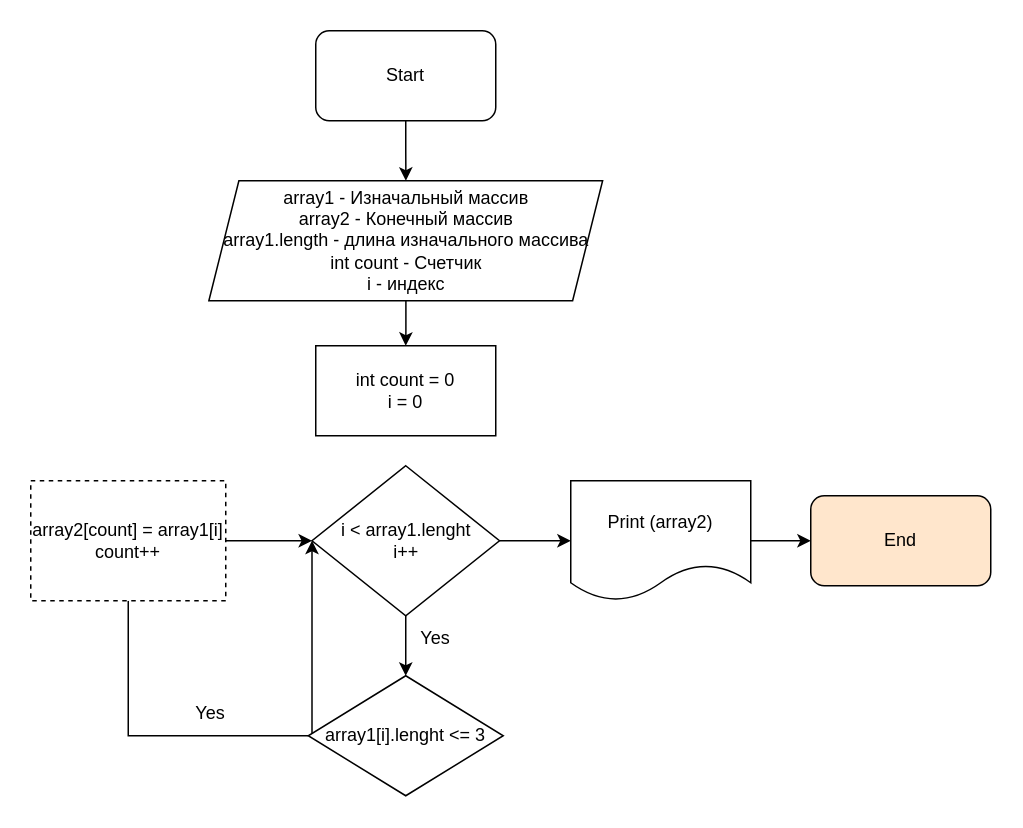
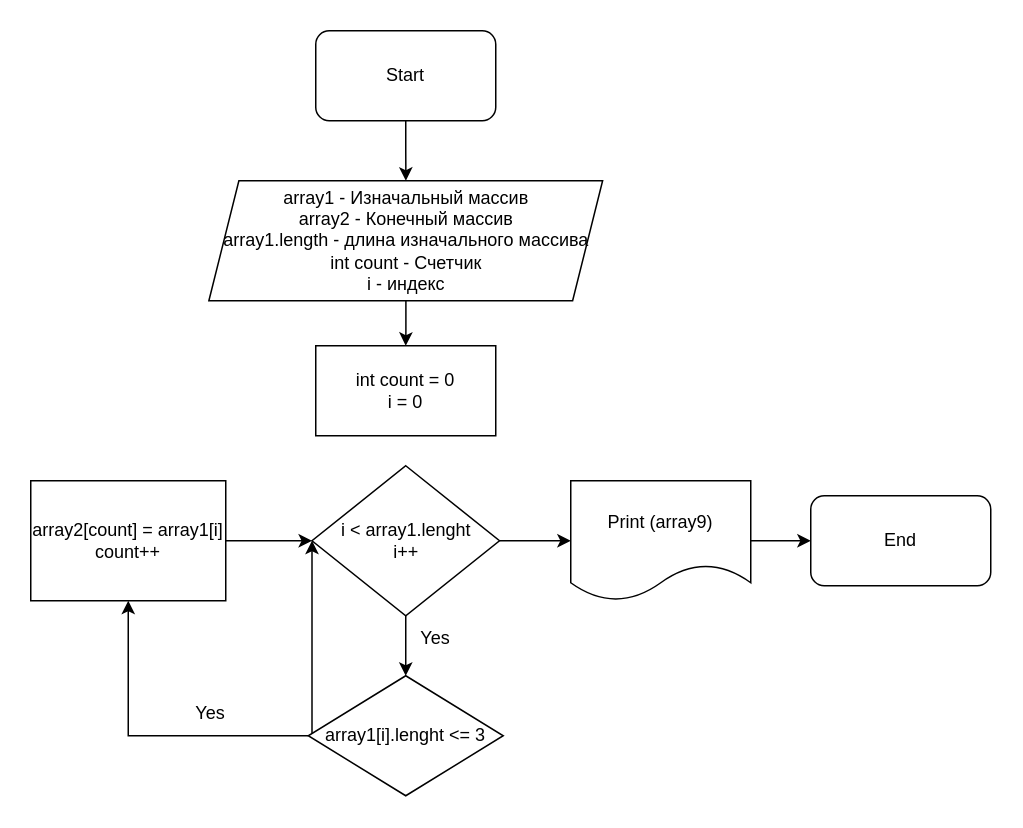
  <mxCell id="0" />
  <mxCell id="1" parent="0" />
  <mxCell id="2" value="" style="edgeStyle=orthogonalEdgeStyle;rounded=0;orthogonalLoop=1;jettySize=auto;html=1;" edge="1" parent="1" source="3" target="5"><mxGeometry relative="1" as="geometry" /></mxCell>
  <mxCell id="3" value="Start" style="rounded=1;whiteSpace=wrap;html=1;" vertex="1" parent="1"><mxGeometry x="210" y="20" width="120" height="60" as="geometry" /></mxCell>
  <mxCell id="4" value="" style="edgeStyle=orthogonalEdgeStyle;rounded=0;orthogonalLoop=1;jettySize=auto;html=1;" edge="1" parent="1" source="5" target="9"><mxGeometry relative="1" as="geometry" /></mxCell>
  <mxCell id="5" value="&lt;div&gt;array1 - Изначальный массив&lt;/div&gt;&lt;div&gt;array2 - Конечный массив&lt;/div&gt;&lt;div&gt;array1.length - длина изначального массива&lt;br&gt;&lt;/div&gt;&lt;div&gt;int count - Счетчик&lt;/div&gt;&lt;div&gt;i - индекс&lt;br&gt;&lt;/div&gt;" style="shape=parallelogram;perimeter=parallelogramPerimeter;whiteSpace=wrap;html=1;fixedSize=1;" vertex="1" parent="1"><mxGeometry x="138.75" y="120" width="262.5" height="80" as="geometry" /></mxCell>
  <mxCell id="6" style="edgeStyle=orthogonalEdgeStyle;rounded=0;orthogonalLoop=1;jettySize=auto;html=1;entryX=0.5;entryY=0;entryDx=0;entryDy=0;" edge="1" parent="1" source="8" target="12"><mxGeometry relative="1" as="geometry" /></mxCell>
  <mxCell id="7" value="" style="edgeStyle=orthogonalEdgeStyle;rounded=0;orthogonalLoop=1;jettySize=auto;html=1;" edge="1" parent="1" source="8" target="14"><mxGeometry relative="1" as="geometry" /></mxCell>
  <mxCell id="8" value="&lt;div&gt;i &amp;lt; array1.lenght&lt;/div&gt;&lt;div&gt;i++&lt;br&gt;&lt;/div&gt;" style="rhombus;whiteSpace=wrap;html=1;" vertex="1" parent="1"><mxGeometry x="207.5" y="310" width="125" height="100" as="geometry" /></mxCell>
  <mxCell id="9" value="&lt;div&gt;int count = 0&lt;br&gt;&lt;/div&gt;i = 0" style="rounded=0;whiteSpace=wrap;html=1;" vertex="1" parent="1"><mxGeometry x="210" y="230" width="120" height="60" as="geometry" /></mxCell>
- <mxCell id="10" style="edgeStyle=orthogonalEdgeStyle;rounded=0;orthogonalLoop=1;jettySize=auto;html=1;entryX=0.5;entryY=1;entryDx=0;entryDy=0;endArrow=none;" edge="1" parent="1" source="12" target="17"><mxGeometry relative="1" as="geometry" /></mxCell>
+ <mxCell id="10" style="edgeStyle=orthogonalEdgeStyle;rounded=0;orthogonalLoop=1;jettySize=auto;html=1;entryX=0.5;entryY=1;entryDx=0;entryDy=0;" edge="1" parent="1" source="12" target="17"><mxGeometry relative="1" as="geometry" /></mxCell>
  <mxCell id="11" style="edgeStyle=orthogonalEdgeStyle;rounded=0;orthogonalLoop=1;jettySize=auto;html=1;entryX=0;entryY=0.5;entryDx=0;entryDy=0;" edge="1" parent="1" source="12" target="8"><mxGeometry relative="1" as="geometry"><Array as="points"><mxPoint x="208" y="385" /></Array></mxGeometry></mxCell>
  <mxCell id="12" value="array1[i].lenght &amp;lt;= 3" style="rhombus;whiteSpace=wrap;html=1;" vertex="1" parent="1"><mxGeometry x="205" y="450" width="130" height="80" as="geometry" /></mxCell>
  <mxCell id="13" value="" style="edgeStyle=orthogonalEdgeStyle;rounded=0;orthogonalLoop=1;jettySize=auto;html=1;" edge="1" parent="1" source="14" target="15"><mxGeometry relative="1" as="geometry" /></mxCell>
- <mxCell id="14" value="Print (array2)" style="shape=document;whiteSpace=wrap;html=1;boundedLbl=1;" vertex="1" parent="1"><mxGeometry x="380" y="320" width="120" height="80" as="geometry" /></mxCell>
- <mxCell id="15" value="End" style="rounded=1;whiteSpace=wrap;html=1;fillColor=#ffe6cc;" vertex="1" parent="1"><mxGeometry x="540" y="330" width="120" height="60" as="geometry" /></mxCell>
+ <mxCell id="14" value="Print (array9)" style="shape=document;whiteSpace=wrap;html=1;boundedLbl=1;" vertex="1" parent="1"><mxGeometry x="380" y="320" width="120" height="80" as="geometry" /></mxCell>
+ <mxCell id="15" value="End" style="rounded=1;whiteSpace=wrap;html=1;" vertex="1" parent="1"><mxGeometry x="540" y="330" width="120" height="60" as="geometry" /></mxCell>
  <mxCell id="16" style="edgeStyle=orthogonalEdgeStyle;rounded=0;orthogonalLoop=1;jettySize=auto;html=1;entryX=0;entryY=0.5;entryDx=0;entryDy=0;" edge="1" parent="1" source="17" target="8"><mxGeometry relative="1" as="geometry" /></mxCell>
- <mxCell id="17" value="&lt;div&gt;array2[count] = array1[i]&lt;/div&gt;&lt;div&gt;count++&lt;br&gt;&lt;/div&gt;" style="rounded=0;whiteSpace=wrap;html=1;dashed=1;" vertex="1" parent="1"><mxGeometry x="20" y="320" width="130" height="80" as="geometry" /></mxCell>
+ <mxCell id="17" value="&lt;div&gt;array2[count] = array1[i]&lt;/div&gt;&lt;div&gt;count++&lt;br&gt;&lt;/div&gt;" style="rounded=0;whiteSpace=wrap;html=1;" vertex="1" parent="1"><mxGeometry x="20" y="320" width="130" height="80" as="geometry" /></mxCell>
  <mxCell id="18" value="Yes" style="text;html=1;strokeColor=none;fillColor=none;align=center;verticalAlign=middle;whiteSpace=wrap;rounded=0;" vertex="1" parent="1"><mxGeometry x="260" y="410" width="60" height="30" as="geometry" /></mxCell>
  <mxCell id="19" value="Yes" style="text;html=1;strokeColor=none;fillColor=none;align=center;verticalAlign=middle;whiteSpace=wrap;rounded=0;" vertex="1" parent="1"><mxGeometry x="110" y="460" width="60" height="30" as="geometry" /></mxCell>
